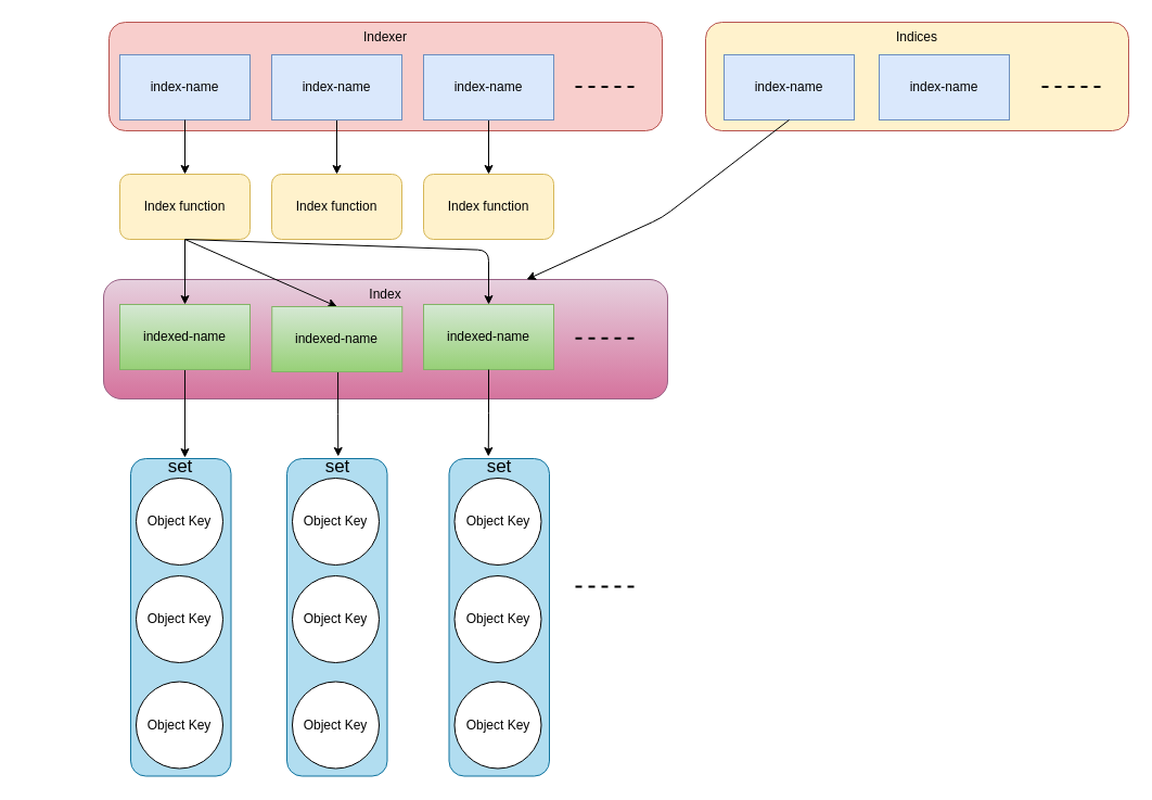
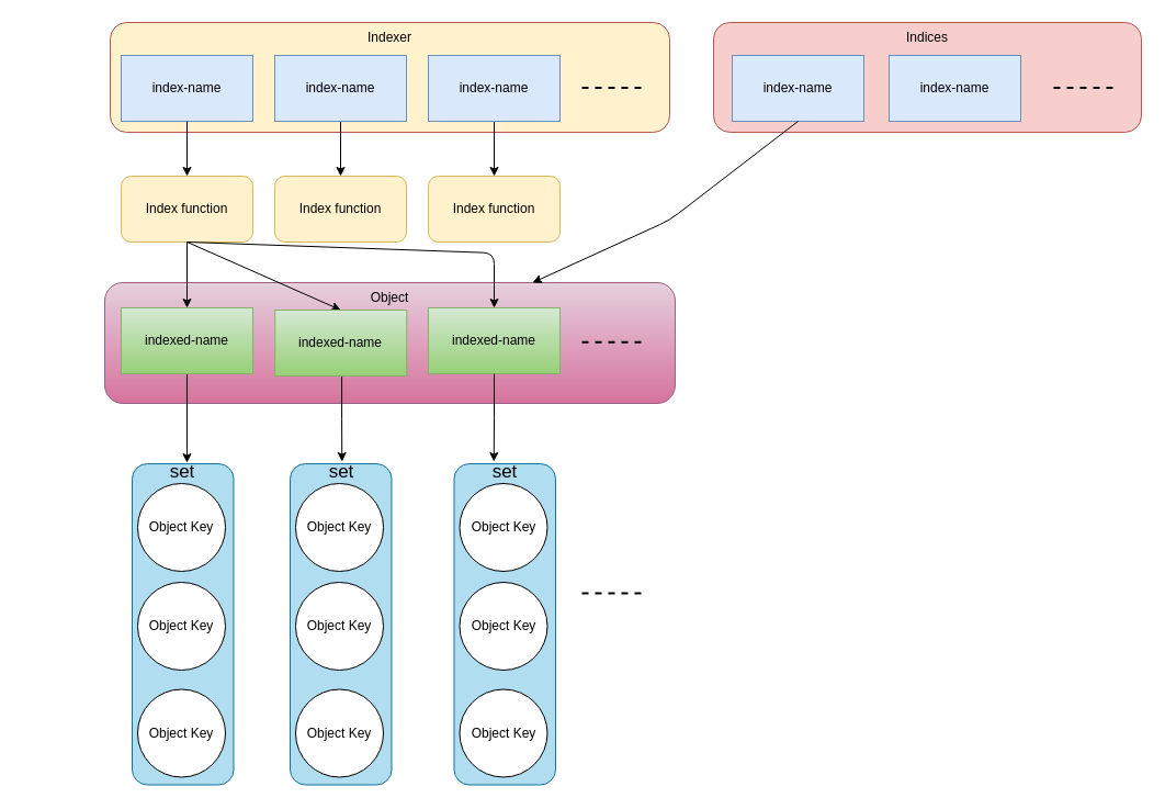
  <mxCell id="0" />
  <mxCell id="1" parent="0" />
- <mxCell id="2" value="Index" style="rounded=1;whiteSpace=wrap;html=1;verticalAlign=top;fillColor=#e6d0de;strokeColor=#996185;gradientColor=#d5739d;" parent="1" vertex="1"><mxGeometry x="95" y="257" width="520" height="110" as="geometry" /></mxCell>
- <mxCell id="3" value="Indexer" style="rounded=1;whiteSpace=wrap;html=1;verticalAlign=top;fillColor=#f8cecc;strokeColor=#b85450;" parent="1" vertex="1"><mxGeometry x="100" y="20" width="510" height="100" as="geometry" /></mxCell>
+ <mxCell id="2" value="Object" style="rounded=1;whiteSpace=wrap;html=1;verticalAlign=top;fillColor=#e6d0de;strokeColor=#996185;gradientColor=#d5739d;" parent="1" vertex="1"><mxGeometry x="95" y="257" width="520" height="110" as="geometry" /></mxCell>
+ <mxCell id="3" value="Indexer" style="rounded=1;whiteSpace=wrap;html=1;verticalAlign=top;fillColor=#fff2cc;strokeColor=#b85450;" parent="1" vertex="1"><mxGeometry x="100" y="20" width="510" height="100" as="geometry" /></mxCell>
  <mxCell id="4" style="edgeStyle=orthogonalEdgeStyle;rounded=0;orthogonalLoop=1;jettySize=auto;html=1;strokeWidth=1;entryX=0.5;entryY=0;entryDx=0;entryDy=0;" parent="1" source="5" target="21" edge="1"><mxGeometry relative="1" as="geometry"><mxPoint x="170" y="270" as="targetPoint" /></mxGeometry></mxCell>
  <mxCell id="5" value="Index function" style="rounded=1;whiteSpace=wrap;html=1;fillColor=#fff2cc;strokeColor=#d6b656;" parent="1" vertex="1"><mxGeometry x="110" y="160" width="120" height="60" as="geometry" /></mxCell>
  <mxCell id="6" value="index-name" style="rounded=0;whiteSpace=wrap;html=1;fillColor=#dae8fc;strokeColor=#6c8ebf;" parent="1" vertex="1"><mxGeometry x="110" y="50" width="120" height="60" as="geometry" /></mxCell>
  <mxCell id="7" style="edgeStyle=orthogonalEdgeStyle;rounded=0;orthogonalLoop=1;jettySize=auto;html=1;" parent="1" source="8" target="11" edge="1"><mxGeometry relative="1" as="geometry" /></mxCell>
  <mxCell id="8" value="index-name" style="rounded=0;whiteSpace=wrap;html=1;fillColor=#dae8fc;strokeColor=#6c8ebf;" parent="1" vertex="1"><mxGeometry x="250" y="50" width="120" height="60" as="geometry" /></mxCell>
  <mxCell id="9" style="edgeStyle=orthogonalEdgeStyle;rounded=0;orthogonalLoop=1;jettySize=auto;html=1;" parent="1" source="10" target="12" edge="1"><mxGeometry relative="1" as="geometry" /></mxCell>
  <mxCell id="10" value="index-name" style="rounded=0;whiteSpace=wrap;html=1;fillColor=#dae8fc;strokeColor=#6c8ebf;" parent="1" vertex="1"><mxGeometry x="390" y="50" width="120" height="60" as="geometry" /></mxCell>
  <mxCell id="11" value="Index function" style="rounded=1;whiteSpace=wrap;html=1;fillColor=#fff2cc;strokeColor=#d6b656;" parent="1" vertex="1"><mxGeometry x="250" y="160" width="120" height="60" as="geometry" /></mxCell>
  <mxCell id="12" value="Index function" style="rounded=1;whiteSpace=wrap;html=1;fillColor=#fff2cc;strokeColor=#d6b656;" parent="1" vertex="1"><mxGeometry x="390" y="160" width="120" height="60" as="geometry" /></mxCell>
  <mxCell id="13" value="" style="endArrow=none;dashed=1;html=1;strokeWidth=2;" parent="1" edge="1"><mxGeometry width="50" height="50" relative="1" as="geometry"><mxPoint x="530" y="79.5" as="sourcePoint" /><mxPoint x="590" y="79.5" as="targetPoint" /></mxGeometry></mxCell>
  <mxCell id="14" value="" style="endArrow=classic;html=1;strokeWidth=1;fontColor=#000000;exitX=0.5;exitY=1;exitDx=0;exitDy=0;entryX=0.5;entryY=0;entryDx=0;entryDy=0;" parent="1" source="5" target="23" edge="1"><mxGeometry width="50" height="50" relative="1" as="geometry"><mxPoint x="350" y="330" as="sourcePoint" /><mxPoint x="310" y="270" as="targetPoint" /></mxGeometry></mxCell>
  <mxCell id="15" value="" style="endArrow=classic;html=1;strokeWidth=1;fontColor=#000000;exitX=0.5;exitY=1;exitDx=0;exitDy=0;entryX=0.5;entryY=0;entryDx=0;entryDy=0;" parent="1" source="5" target="24" edge="1"><mxGeometry width="50" height="50" relative="1" as="geometry"><mxPoint x="180" y="230" as="sourcePoint" /><mxPoint x="450" y="270" as="targetPoint" /><Array as="points"><mxPoint x="450" y="230" /></Array></mxGeometry></mxCell>
- <mxCell id="16" value="Indices" style="rounded=1;whiteSpace=wrap;html=1;verticalAlign=top;fillColor=#fff2cc;strokeColor=#b85450;" parent="1" vertex="1"><mxGeometry x="650" y="20" width="390" height="100" as="geometry" /></mxCell>
+ <mxCell id="16" value="Indices" style="rounded=1;whiteSpace=wrap;html=1;verticalAlign=top;fillColor=#f8cecc;strokeColor=#b85450;" parent="1" vertex="1"><mxGeometry x="650" y="20" width="390" height="100" as="geometry" /></mxCell>
  <mxCell id="17" value="index-name" style="rounded=0;whiteSpace=wrap;html=1;fillColor=#dae8fc;strokeColor=#6c8ebf;" parent="1" vertex="1"><mxGeometry x="667" y="50" width="120" height="60" as="geometry" /></mxCell>
  <mxCell id="18" value="index-name" style="rounded=0;whiteSpace=wrap;html=1;fillColor=#dae8fc;strokeColor=#6c8ebf;" parent="1" vertex="1"><mxGeometry x="810" y="50" width="120" height="60" as="geometry" /></mxCell>
  <mxCell id="19" style="edgeStyle=orthogonalEdgeStyle;rounded=0;orthogonalLoop=1;jettySize=auto;html=1;exitX=0.5;exitY=1;exitDx=0;exitDy=0;" parent="1" source="6" target="5" edge="1"><mxGeometry relative="1" as="geometry"><mxPoint x="170" y="100" as="sourcePoint" /></mxGeometry></mxCell>
  <mxCell id="20" style="edgeStyle=orthogonalEdgeStyle;rounded=0;orthogonalLoop=1;jettySize=auto;html=1;entryX=0.593;entryY=0.053;entryDx=0;entryDy=0;strokeWidth=1;fontColor=#000000;entryPerimeter=0;" parent="1" source="21" target="32" edge="1"><mxGeometry relative="1" as="geometry" /></mxCell>
  <mxCell id="21" value="indexed-name" style="rounded=0;whiteSpace=wrap;html=1;fillColor=#d5e8d4;strokeColor=#82b366;gradientColor=#97d077;" parent="1" vertex="1"><mxGeometry x="110" y="280" width="120" height="60" as="geometry" /></mxCell>
  <mxCell id="22" style="edgeStyle=orthogonalEdgeStyle;rounded=0;orthogonalLoop=1;jettySize=auto;html=1;entryX=0.5;entryY=0;entryDx=0;entryDy=0;strokeWidth=1;fontColor=#000000;exitX=0.507;exitY=1.001;exitDx=0;exitDy=0;exitPerimeter=0;" parent="1" source="23" target="38" edge="1"><mxGeometry relative="1" as="geometry" /></mxCell>
  <mxCell id="23" value="indexed-name" style="rounded=0;whiteSpace=wrap;html=1;fillColor=#d5e8d4;strokeColor=#82b366;gradientColor=#97d077;" parent="1" vertex="1"><mxGeometry x="250.25" y="282" width="120" height="60" as="geometry" /></mxCell>
  <mxCell id="24" value="indexed-name" style="rounded=0;whiteSpace=wrap;html=1;fillColor=#d5e8d4;strokeColor=#82b366;gradientColor=#97d077;" parent="1" vertex="1"><mxGeometry x="390" y="280" width="120" height="60" as="geometry" /></mxCell>
  <mxCell id="25" value="" style="endArrow=none;dashed=1;html=1;strokeWidth=2;" parent="1" edge="1"><mxGeometry width="50" height="50" relative="1" as="geometry"><mxPoint x="530" y="540" as="sourcePoint" /><mxPoint x="590" y="540" as="targetPoint" /></mxGeometry></mxCell>
  <mxCell id="26" value="" style="endArrow=none;dashed=1;html=1;strokeWidth=2;" parent="1" edge="1"><mxGeometry width="50" height="50" relative="1" as="geometry"><mxPoint x="960" y="79.5" as="sourcePoint" /><mxPoint x="1020" y="79.5" as="targetPoint" /></mxGeometry></mxCell>
  <mxCell id="27" value="" style="group" parent="1" vertex="1" connectable="0"><mxGeometry x="120" y="420" width="92.5" height="294.5" as="geometry" /></mxCell>
  <mxCell id="28" value="" style="rounded=1;whiteSpace=wrap;html=1;rotation=90;fillColor=#b1ddf0;strokeColor=#10739e;" parent="27" vertex="1"><mxGeometry x="-100" y="102" width="292.5" height="92.5" as="geometry" /></mxCell>
  <mxCell id="29" value="Object Key" style="ellipse;whiteSpace=wrap;html=1;aspect=fixed;fontColor=#000000;" parent="27" vertex="1"><mxGeometry x="5" y="20" width="80" height="80" as="geometry" /></mxCell>
  <mxCell id="30" value="Object Key" style="ellipse;whiteSpace=wrap;html=1;aspect=fixed;fontColor=#000000;" parent="27" vertex="1"><mxGeometry x="5" y="110" width="80" height="80" as="geometry" /></mxCell>
  <mxCell id="31" value="Object Key" style="ellipse;whiteSpace=wrap;html=1;aspect=fixed;fontColor=#000000;" parent="27" vertex="1"><mxGeometry x="5" y="207.5" width="80" height="80" as="geometry" /></mxCell>
  <mxCell id="32" value="&lt;font style=&quot;font-size: 17px&quot;&gt;set&lt;/font&gt;" style="text;html=1;strokeColor=none;fillColor=none;align=center;verticalAlign=middle;whiteSpace=wrap;rounded=0;fontColor=#000000;" parent="27" vertex="1"><mxGeometry x="26.25" width="40" height="20" as="geometry" /></mxCell>
  <mxCell id="33" value="" style="group" parent="1" vertex="1" connectable="0"><mxGeometry x="264" y="420" width="92.5" height="294.5" as="geometry" /></mxCell>
  <mxCell id="34" value="" style="rounded=1;whiteSpace=wrap;html=1;rotation=90;fillColor=#b1ddf0;strokeColor=#10739e;" parent="33" vertex="1"><mxGeometry x="-100" y="102" width="292.5" height="92.5" as="geometry" /></mxCell>
  <mxCell id="35" value="Object Key" style="ellipse;whiteSpace=wrap;html=1;aspect=fixed;fontColor=#000000;" parent="33" vertex="1"><mxGeometry x="5" y="20" width="80" height="80" as="geometry" /></mxCell>
  <mxCell id="36" value="Object Key" style="ellipse;whiteSpace=wrap;html=1;aspect=fixed;fontColor=#000000;" parent="33" vertex="1"><mxGeometry x="5" y="110" width="80" height="80" as="geometry" /></mxCell>
  <mxCell id="37" value="Object Key" style="ellipse;whiteSpace=wrap;html=1;aspect=fixed;fontColor=#000000;" parent="33" vertex="1"><mxGeometry x="5" y="207.5" width="80" height="80" as="geometry" /></mxCell>
  <mxCell id="38" value="&lt;font style=&quot;font-size: 17px&quot;&gt;set&lt;/font&gt;" style="text;html=1;strokeColor=none;fillColor=none;align=center;verticalAlign=middle;whiteSpace=wrap;rounded=0;fontColor=#000000;" parent="33" vertex="1"><mxGeometry x="27.25" width="40" height="20" as="geometry" /></mxCell>
  <mxCell id="39" value="" style="group" parent="1" vertex="1" connectable="0"><mxGeometry x="413.5" y="420" width="92.5" height="294.5" as="geometry" /></mxCell>
  <mxCell id="40" value="" style="rounded=1;whiteSpace=wrap;html=1;rotation=90;fillColor=#b1ddf0;strokeColor=#10739e;" parent="39" vertex="1"><mxGeometry x="-100" y="102" width="292.5" height="92.5" as="geometry" /></mxCell>
  <mxCell id="41" value="Object Key" style="ellipse;whiteSpace=wrap;html=1;aspect=fixed;fontColor=#000000;" parent="39" vertex="1"><mxGeometry x="5" y="20" width="80" height="80" as="geometry" /></mxCell>
  <mxCell id="42" value="Object Key" style="ellipse;whiteSpace=wrap;html=1;aspect=fixed;fontColor=#000000;" parent="39" vertex="1"><mxGeometry x="5" y="110" width="80" height="80" as="geometry" /></mxCell>
  <mxCell id="43" value="Object Key" style="ellipse;whiteSpace=wrap;html=1;aspect=fixed;fontColor=#000000;" parent="39" vertex="1"><mxGeometry x="5" y="207.5" width="80" height="80" as="geometry" /></mxCell>
  <mxCell id="44" value="&lt;font style=&quot;font-size: 17px&quot;&gt;set&lt;/font&gt;" style="text;html=1;strokeColor=none;fillColor=none;align=center;verticalAlign=middle;whiteSpace=wrap;rounded=0;fontColor=#000000;" parent="39" vertex="1"><mxGeometry x="26.25" width="40" height="20" as="geometry" /></mxCell>
  <mxCell id="45" style="edgeStyle=orthogonalEdgeStyle;rounded=0;orthogonalLoop=1;jettySize=auto;html=1;strokeWidth=1;fontColor=#000000;exitX=0.5;exitY=1;exitDx=0;exitDy=0;entryX=0.25;entryY=0;entryDx=0;entryDy=0;" parent="1" source="24" target="44" edge="1"><mxGeometry relative="1" as="geometry"><mxPoint x="457.54" y="481.06" as="sourcePoint" /><mxPoint x="450" y="515" as="targetPoint" /></mxGeometry></mxCell>
  <mxCell id="46" value="" style="endArrow=none;dashed=1;html=1;strokeWidth=2;" parent="1" edge="1"><mxGeometry width="50" height="50" relative="1" as="geometry"><mxPoint x="530" y="311.29" as="sourcePoint" /><mxPoint x="590" y="311.29" as="targetPoint" /></mxGeometry></mxCell>
  <mxCell id="47" value="" style="endArrow=classic;html=1;strokeWidth=1;fontColor=#000000;exitX=0.5;exitY=1;exitDx=0;exitDy=0;entryX=0.75;entryY=0;entryDx=0;entryDy=0;" edge="1" parent="1" source="17" target="2"><mxGeometry width="50" height="50" relative="1" as="geometry"><mxPoint x="690" y="230" as="sourcePoint" /><mxPoint x="970" y="290" as="targetPoint" /><Array as="points"><mxPoint x="610" y="200" /></Array></mxGeometry></mxCell>
